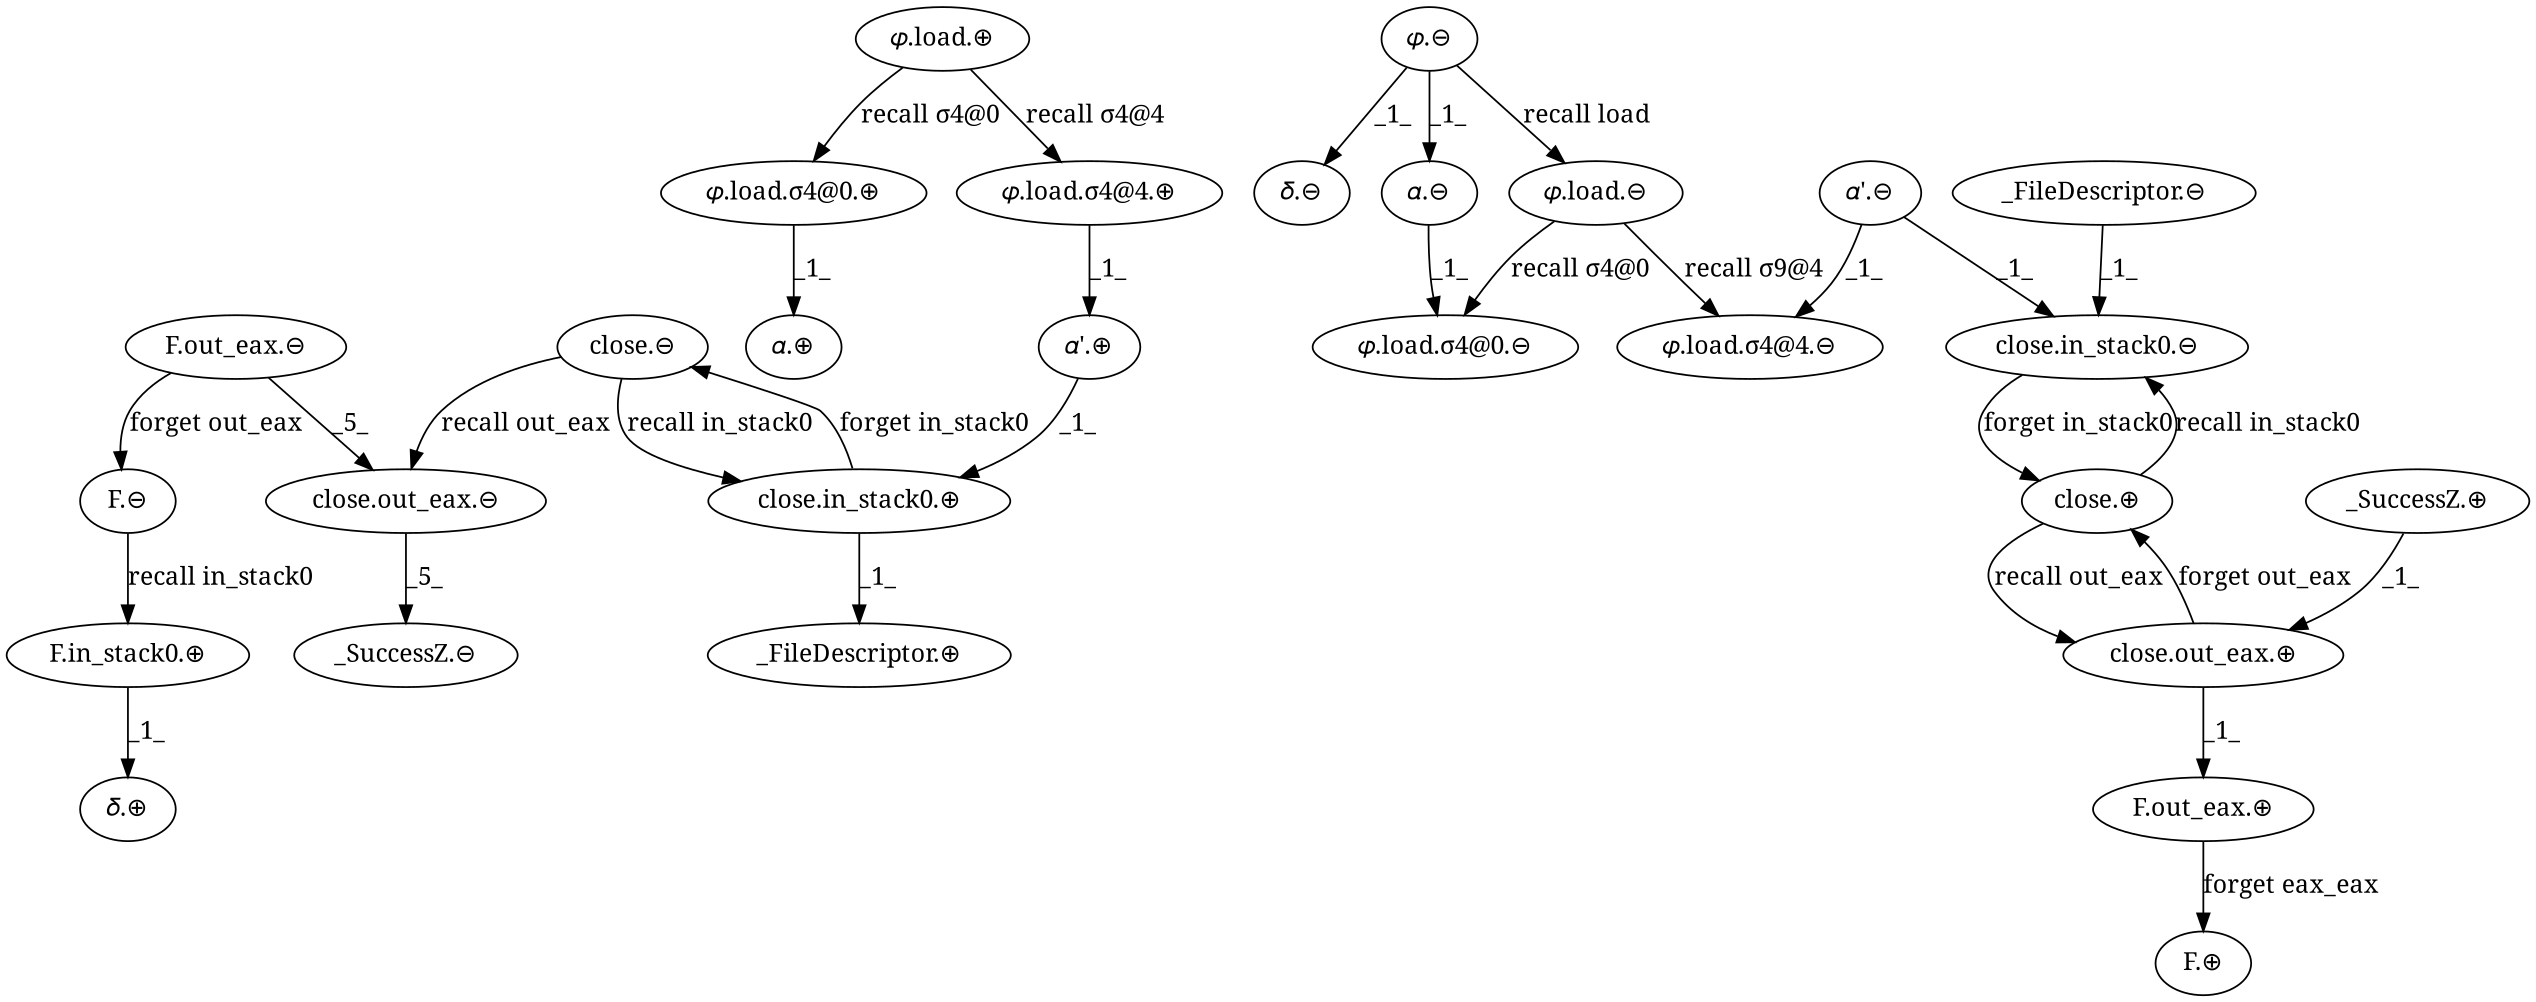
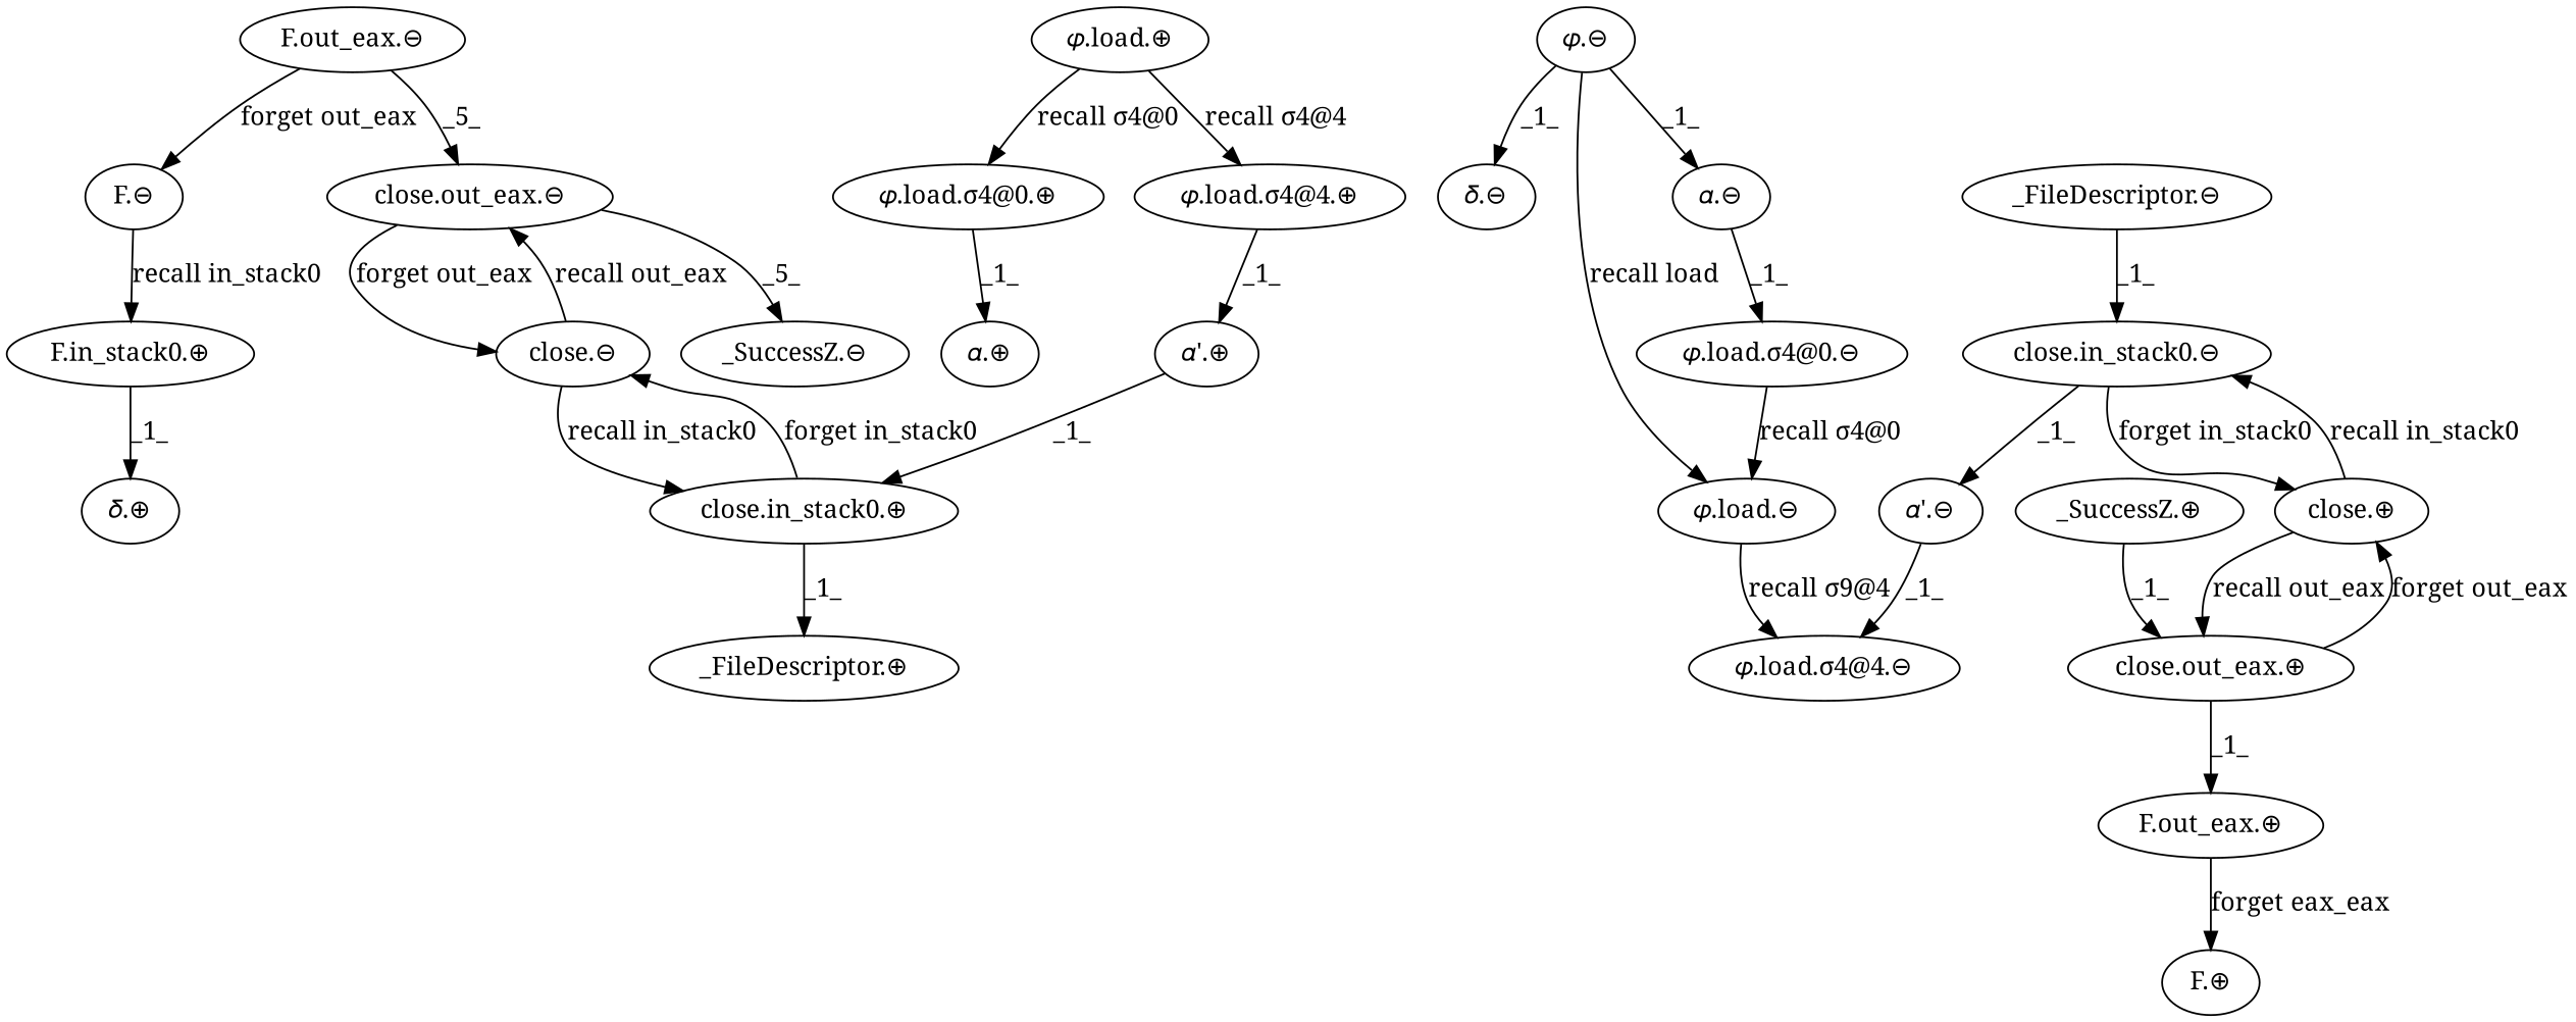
  digraph {
    fontname="Noto Serif"
    node [fontname="Noto Serif"]
    edge [fontname="Noto Serif"]
    n1 [label="F.in_stack0.⊕"]
    n2 [label="𝛿.⊕"]
    n3 [label="F.⊖"]
    n4 [label="𝛿.⊖"]
    n5 [label="F.⊕"]
    n6 [label="𝛼.⊕"]
    n7 [label="𝜑.load.⊕"]
    n8 [label="𝜑.load.σ4@0.⊕"]
    n9 [label="𝜑.load.σ4@4.⊕"]
    n10 [label="𝛼.⊖"]
    n11 [label="𝜑.load.σ4@0.⊖"]
    n12 [label="𝜑.⊖"]
    n13 [label="𝜑.load.⊖"]
    n14 [label="𝜑.load.σ4@4.⊖"]
    n15 [label="𝛼'.⊕"]
    n16 [label="close.in_stack0.⊕"]
    n17 [label="close.⊖"]
    n18 [label="_FileDescriptor.⊕"]
    n19 [label="𝛼'.⊖"]
    n20 [label="close.out_eax.⊖"]
    n21 [label="_SuccessZ.⊖"]
    n22 [label="close.in_stack0.⊖"]
    n23 [label="close.⊕"]
    n24 [label="close.out_eax.⊕"]
    n25 [label="F.out_eax.⊕"]
    n26 [label="F.out_eax.⊖"]
    n27 [label="_FileDescriptor.⊖"]
    n28 [label="_SuccessZ.⊕"]
    n1 -> n2 [label=_1_]
    n3 -> n1 [label="recall in_stack0"]
    n7 -> n8 [label="recall σ4@0"]
    n7 -> n9 [label="recall σ4@4"]
    n8 -> n6 [label=_1_]
    n9 -> n15 [label=_1_]
    n10 -> n11 [label=_1_]
    n12 -> n4 [label=_1_]
    n12 -> n10 [label=_1_]
    n12 -> n13 [label="recall load"]
-   n13 -> n11 [label="recall σ4@0"]
+   n11 -> n13 [label="recall σ4@0"]
    n13 -> n14 [label="recall σ9@4"]
    n15 -> n16 [label=_1_]
    n16 -> n17 [label="forget in_stack0"]
    n16 -> n18 [label=_1_]
    n17 -> n16 [label="recall in_stack0"]
    n17 -> n20 [label="recall out_eax"]
    n19 -> n14 [label=_1_]
+   n20 -> n17 [label="forget out_eax"]
    n20 -> n21 [label=_5_]
-   n19 -> n22 [label=_1_]
+   n22 -> n19 [label=_1_]
    n22 -> n23 [label="forget in_stack0"]
    n23 -> n22 [label="recall in_stack0"]
    n23 -> n24 [label="recall out_eax"]
    n24 -> n23 [label="forget out_eax"]
    n24 -> n25 [label=_1_]
    n25 -> n5 [label="forget eax_eax"]
    n26 -> n3 [label="forget out_eax"]
    n26 -> n20 [label=_5_]
    n27 -> n22 [label=_1_]
    n28 -> n24 [label=_1_]
  }
